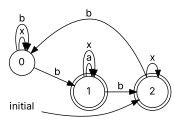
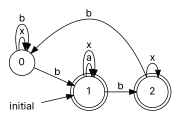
  digraph {
    fontname=Inter
    rankdir=LR
    node [fontname=Inter shape=doublecircle]
    edge [fontname=Inter]
    0 [shape=circle]
    1
    2
    initial [shape=plaintext]
    0 -> 0 [label=x]
    0 -> 0 [label=b]
    0 -> 1 [label=b]
    1 -> 1 [label=a]
    1 -> 1 [label=x]
    1 -> 2 [label=b]
    2 -> 0 [label=b]
    2 -> 2 [label=x]
-   initial -> 2
+   initial -> 1
  }
